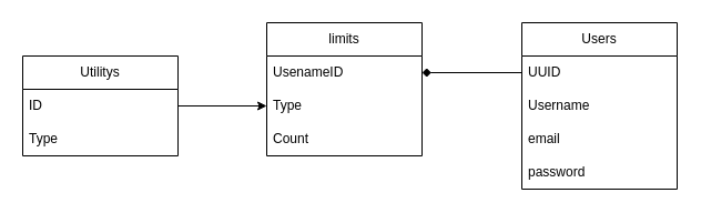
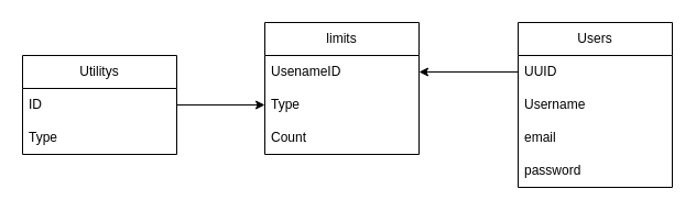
  <mxCell id="0" />
  <mxCell id="1" parent="0" />
  <mxCell id="2" value="Users" style="swimlane;fontStyle=0;childLayout=stackLayout;horizontal=1;startSize=30;horizontalStack=0;resizeParent=1;resizeParentMax=0;resizeLast=0;collapsible=1;marginBottom=0;whiteSpace=wrap;html=1;" vertex="1" parent="1"><mxGeometry x="470" y="20" width="140" height="150" as="geometry" /></mxCell>
  <mxCell id="3" value="UUID" style="text;strokeColor=none;fillColor=none;align=left;verticalAlign=middle;spacingLeft=4;spacingRight=4;overflow=hidden;points=[[0,0.5],[1,0.5]];portConstraint=eastwest;rotatable=0;whiteSpace=wrap;html=1;" vertex="1" parent="2"><mxGeometry y="30" width="140" height="30" as="geometry" /></mxCell>
  <mxCell id="4" value="Username" style="text;strokeColor=none;fillColor=none;align=left;verticalAlign=middle;spacingLeft=4;spacingRight=4;overflow=hidden;points=[[0,0.5],[1,0.5]];portConstraint=eastwest;rotatable=0;whiteSpace=wrap;html=1;" vertex="1" parent="2"><mxGeometry y="60" width="140" height="30" as="geometry" /></mxCell>
  <mxCell id="5" value="email" style="text;strokeColor=none;fillColor=none;align=left;verticalAlign=middle;spacingLeft=4;spacingRight=4;overflow=hidden;points=[[0,0.5],[1,0.5]];portConstraint=eastwest;rotatable=0;whiteSpace=wrap;html=1;" vertex="1" parent="2"><mxGeometry y="90" width="140" height="30" as="geometry" /></mxCell>
  <mxCell id="6" value="password" style="text;strokeColor=none;fillColor=none;align=left;verticalAlign=middle;spacingLeft=4;spacingRight=4;overflow=hidden;points=[[0,0.5],[1,0.5]];portConstraint=eastwest;rotatable=0;whiteSpace=wrap;html=1;" vertex="1" parent="2"><mxGeometry y="120" width="140" height="30" as="geometry" /></mxCell>
  <mxCell id="7" value="limits" style="swimlane;fontStyle=0;childLayout=stackLayout;horizontal=1;startSize=30;horizontalStack=0;resizeParent=1;resizeParentMax=0;resizeLast=0;collapsible=1;marginBottom=0;whiteSpace=wrap;html=1;" vertex="1" parent="1"><mxGeometry x="240" y="20" width="140" height="120" as="geometry" /></mxCell>
  <mxCell id="8" value="UsenameID" style="text;strokeColor=none;fillColor=none;align=left;verticalAlign=middle;spacingLeft=4;spacingRight=4;overflow=hidden;points=[[0,0.5],[1,0.5]];portConstraint=eastwest;rotatable=0;whiteSpace=wrap;html=1;" vertex="1" parent="7"><mxGeometry y="30" width="140" height="30" as="geometry" /></mxCell>
  <mxCell id="9" value="Type" style="text;strokeColor=none;fillColor=none;align=left;verticalAlign=middle;spacingLeft=4;spacingRight=4;overflow=hidden;points=[[0,0.5],[1,0.5]];portConstraint=eastwest;rotatable=0;whiteSpace=wrap;html=1;" vertex="1" parent="7"><mxGeometry y="60" width="140" height="30" as="geometry" /></mxCell>
  <mxCell id="10" value="Count" style="text;strokeColor=none;fillColor=none;align=left;verticalAlign=middle;spacingLeft=4;spacingRight=4;overflow=hidden;points=[[0,0.5],[1,0.5]];portConstraint=eastwest;rotatable=0;whiteSpace=wrap;html=1;" vertex="1" parent="7"><mxGeometry y="90" width="140" height="30" as="geometry" /></mxCell>
- <mxCell id="11" style="edgeStyle=orthogonalEdgeStyle;rounded=0;orthogonalLoop=1;jettySize=auto;html=1;entryX=1;entryY=0.5;entryDx=0;entryDy=0;endArrow=diamond;" edge="1" parent="1" source="3" target="8"><mxGeometry relative="1" as="geometry" /></mxCell>
+ <mxCell id="11" style="edgeStyle=orthogonalEdgeStyle;rounded=0;orthogonalLoop=1;jettySize=auto;html=1;entryX=1;entryY=0.5;entryDx=0;entryDy=0;" edge="1" parent="1" source="3" target="8"><mxGeometry relative="1" as="geometry" /></mxCell>
  <mxCell id="12" value="Utilitys" style="swimlane;fontStyle=0;childLayout=stackLayout;horizontal=1;startSize=30;horizontalStack=0;resizeParent=1;resizeParentMax=0;resizeLast=0;collapsible=1;marginBottom=0;whiteSpace=wrap;html=1;" vertex="1" parent="1"><mxGeometry x="20" y="50" width="140" height="90" as="geometry" /></mxCell>
  <mxCell id="13" value="ID" style="text;strokeColor=none;fillColor=none;align=left;verticalAlign=middle;spacingLeft=4;spacingRight=4;overflow=hidden;points=[[0,0.5],[1,0.5]];portConstraint=eastwest;rotatable=0;whiteSpace=wrap;html=1;" vertex="1" parent="12"><mxGeometry y="30" width="140" height="30" as="geometry" /></mxCell>
  <mxCell id="14" value="Type" style="text;strokeColor=none;fillColor=none;align=left;verticalAlign=middle;spacingLeft=4;spacingRight=4;overflow=hidden;points=[[0,0.5],[1,0.5]];portConstraint=eastwest;rotatable=0;whiteSpace=wrap;html=1;" vertex="1" parent="12"><mxGeometry y="60" width="140" height="30" as="geometry" /></mxCell>
  <mxCell id="15" style="edgeStyle=orthogonalEdgeStyle;rounded=0;orthogonalLoop=1;jettySize=auto;html=1;entryX=0;entryY=0.5;entryDx=0;entryDy=0;" edge="1" parent="1" source="13" target="9"><mxGeometry relative="1" as="geometry" /></mxCell>
